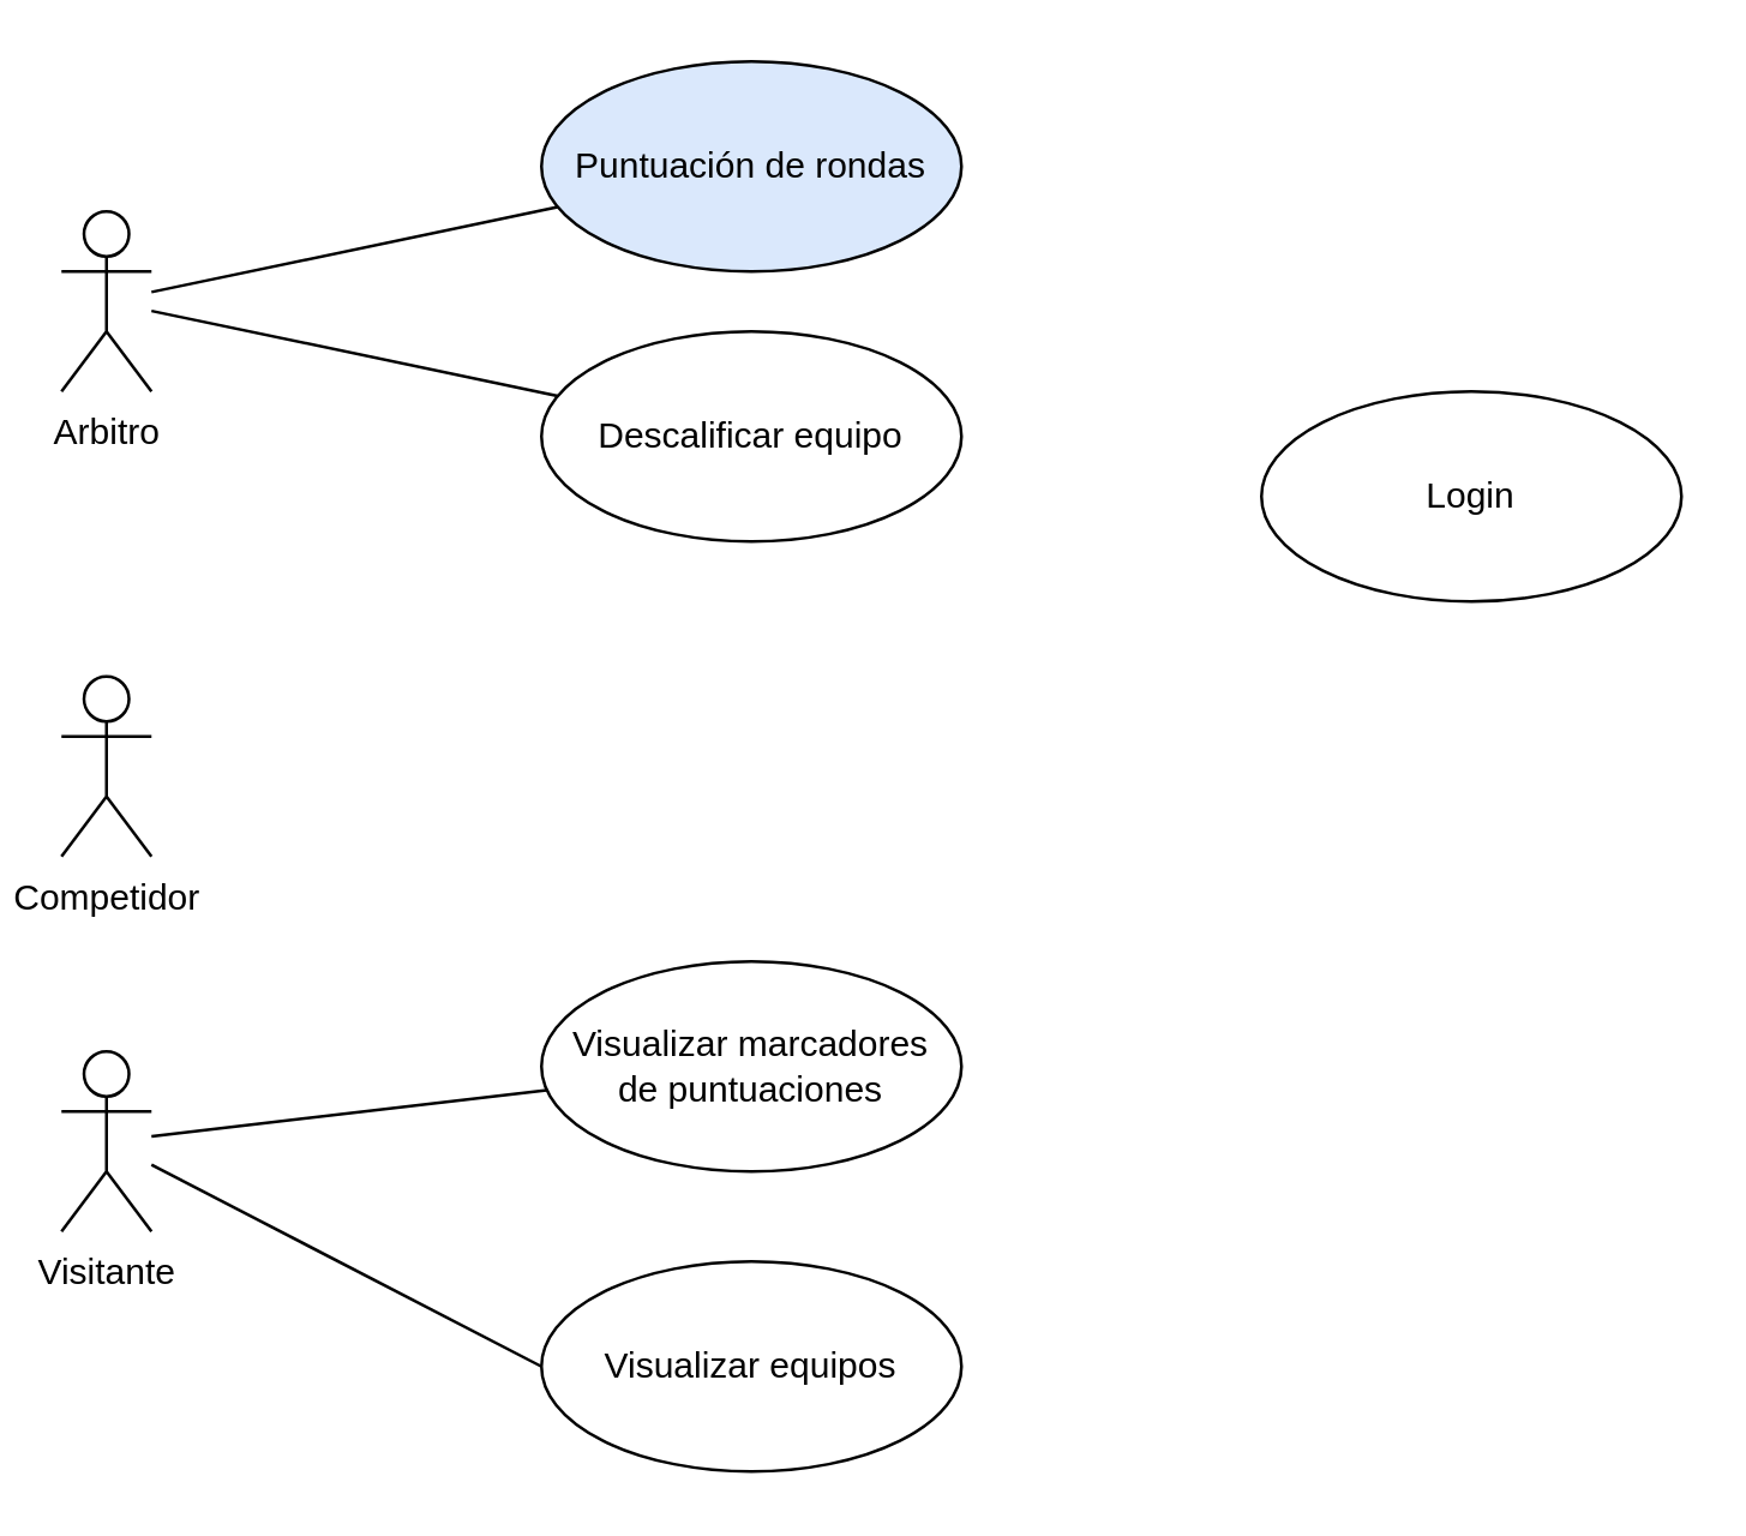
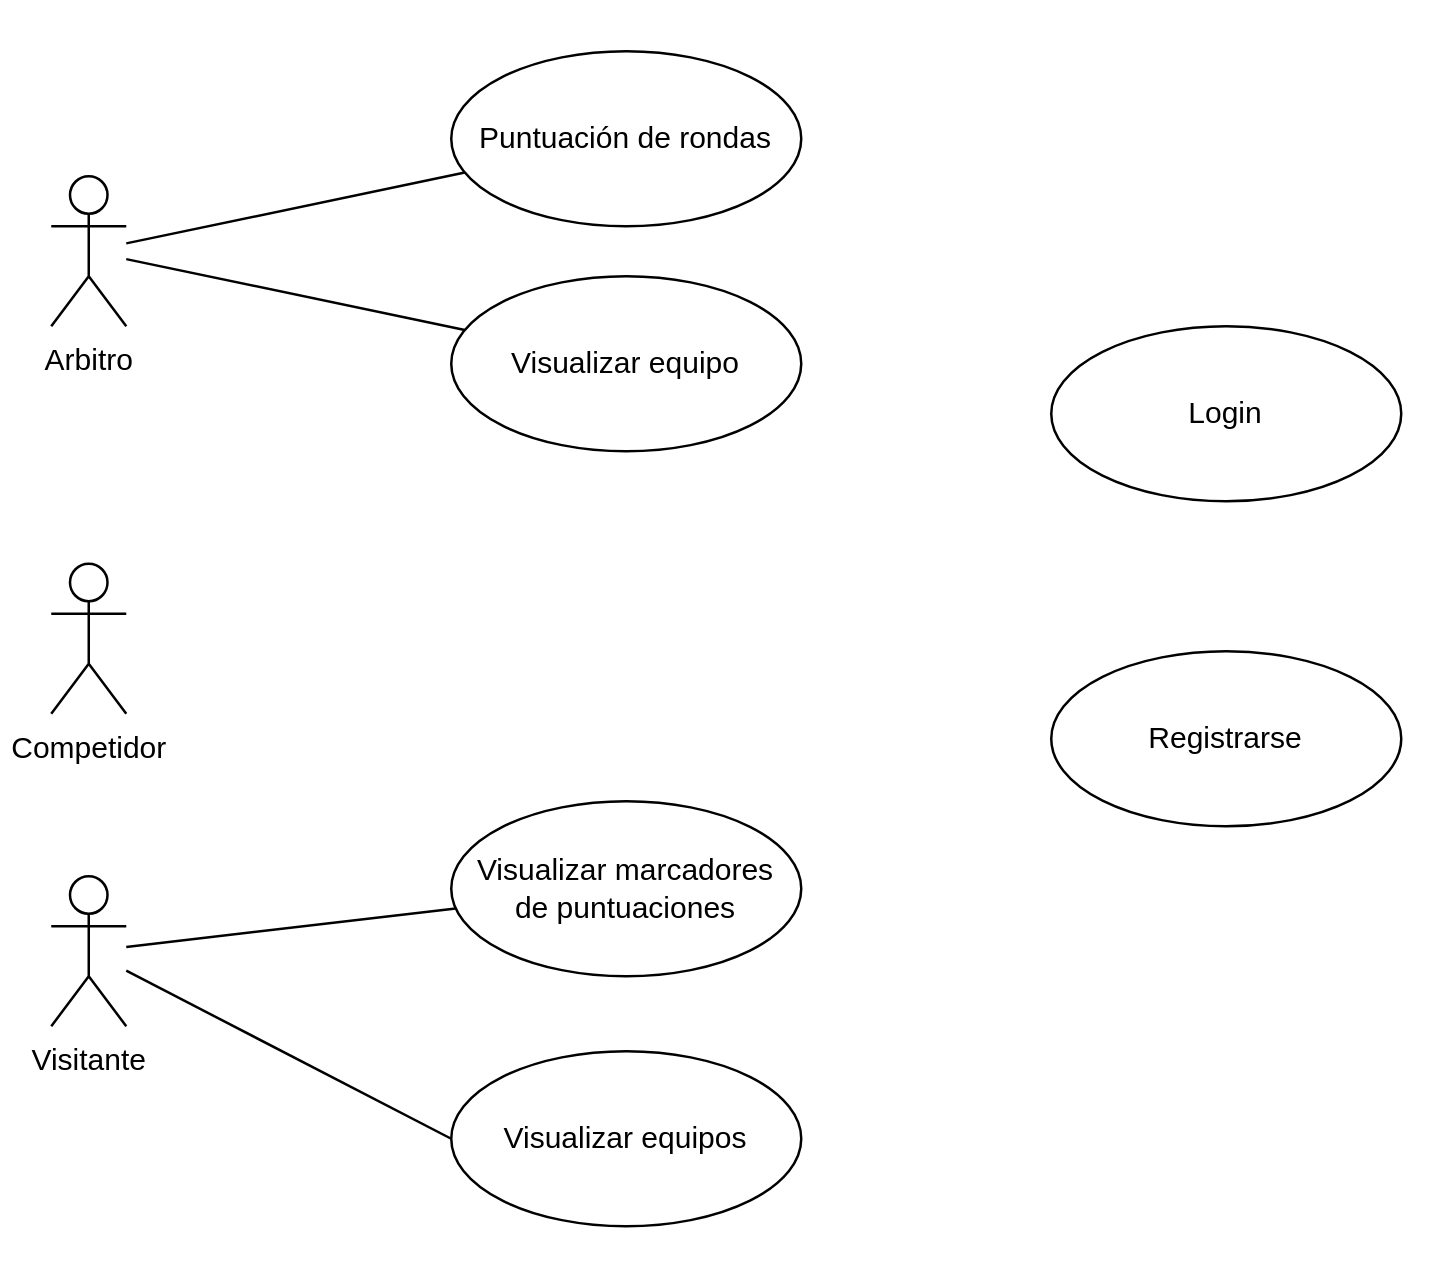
  <mxCell id="0" />
  <mxCell id="1" parent="0" />
  <mxCell id="2" value="&lt;div&gt;Competidor&lt;/div&gt;" style="shape=umlActor;verticalLabelPosition=bottom;verticalAlign=top;html=1;" vertex="1" parent="1"><mxGeometry x="20" y="225" width="30" height="60" as="geometry" /></mxCell>
  <mxCell id="3" style="rounded=0;orthogonalLoop=1;jettySize=auto;html=1;endArrow=none;endFill=0;" edge="1" parent="1" source="5" target="9"><mxGeometry relative="1" as="geometry" /></mxCell>
  <mxCell id="4" style="rounded=0;orthogonalLoop=1;jettySize=auto;html=1;endArrow=none;endFill=0;" edge="1" parent="1" source="5" target="12"><mxGeometry relative="1" as="geometry" /></mxCell>
  <mxCell id="5" value="&lt;div&gt;Arbitro&lt;/div&gt;" style="shape=umlActor;verticalLabelPosition=bottom;verticalAlign=top;html=1;" vertex="1" parent="1"><mxGeometry x="20" width="30" height="60" as="geometry" y="70" /></mxCell>
  <mxCell id="6" style="rounded=0;orthogonalLoop=1;jettySize=auto;html=1;endArrow=none;endFill=0;" edge="1" parent="1" source="8" target="10"><mxGeometry relative="1" as="geometry" /></mxCell>
  <mxCell id="7" style="rounded=0;orthogonalLoop=1;jettySize=auto;html=1;entryX=0;entryY=0.5;entryDx=0;entryDy=0;endArrow=none;endFill=0;" edge="1" parent="1" source="8" target="11"><mxGeometry relative="1" as="geometry" /></mxCell>
  <mxCell id="8" value="Visitante" style="shape=umlActor;verticalLabelPosition=bottom;verticalAlign=top;html=1;" vertex="1" parent="1"><mxGeometry x="20" y="350" width="30" height="60" as="geometry" /></mxCell>
- <mxCell id="9" value="Puntuación de rondas" style="ellipse;whiteSpace=wrap;html=1;fillColor=#dae8fc;" vertex="1" parent="1"><mxGeometry x="180" y="20" width="140" height="70" as="geometry" /></mxCell>
+ <mxCell id="9" value="Puntuación de rondas" style="ellipse;whiteSpace=wrap;html=1;" vertex="1" parent="1"><mxGeometry x="180" y="20" width="140" height="70" as="geometry" /></mxCell>
  <mxCell id="10" value="&lt;div&gt;Visualizar marcadores &lt;br&gt;&lt;/div&gt;&lt;div&gt;de puntuaciones&lt;br&gt;&lt;/div&gt;" style="ellipse;whiteSpace=wrap;html=1;" vertex="1" parent="1"><mxGeometry x="180" y="320" width="140" height="70" as="geometry" /></mxCell>
  <mxCell id="11" value="Visualizar equipos" style="ellipse;whiteSpace=wrap;html=1;" vertex="1" parent="1"><mxGeometry x="180" y="420" width="140" height="70" as="geometry" /></mxCell>
- <mxCell id="12" value="Descalificar equipo" style="ellipse;whiteSpace=wrap;html=1;" vertex="1" parent="1"><mxGeometry x="180" y="110" width="140" height="70" as="geometry" /></mxCell>
+ <mxCell id="12" value="Visualizar equipo" style="ellipse;whiteSpace=wrap;html=1;" vertex="1" parent="1"><mxGeometry x="180" y="110" width="140" height="70" as="geometry" /></mxCell>
  <mxCell id="13" value="Login" style="ellipse;whiteSpace=wrap;html=1;" vertex="1" parent="1"><mxGeometry x="420" y="130" width="140" height="70" as="geometry" /></mxCell>
+ <mxCell id="14" value="Registrarse" style="ellipse;whiteSpace=wrap;html=1;" vertex="1" parent="1"><mxGeometry x="420" y="260" width="140" height="70" as="geometry" /></mxCell>
